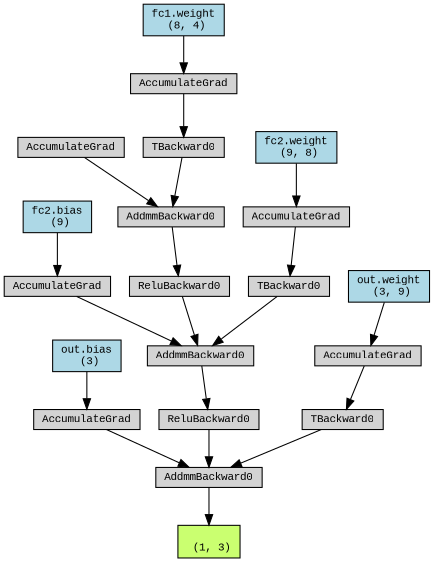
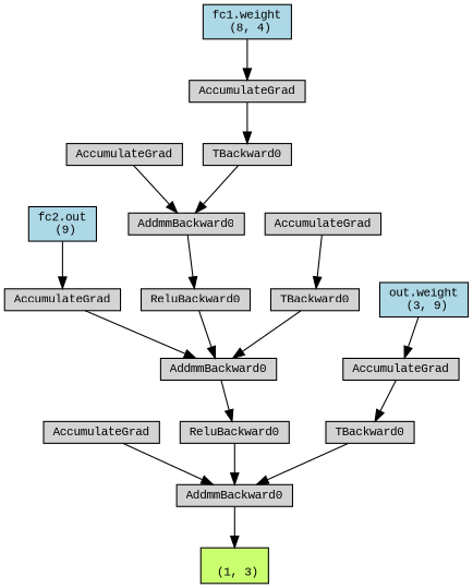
  digraph {
    fontname="Liberation Mono"
    node [align=left fontname="Liberation Mono" fontsize=10 ranksep=0.1 shape=box style=filled]
    edge [fontname="Liberation Mono"]
    n1 [fillcolor=darkolivegreen1 height=0.2 label="\n (1, 3)"]
    n2 [height=0.2 label=AddmmBackward0]
    n3 [height=0.2 label=AccumulateGrad]
-   n4 [fillcolor=lightblue height=0.2 label="out.bias\n (3)"]
    n5 [height=0.2 label=ReluBackward0]
    n6 [height=0.2 label=AddmmBackward0]
    n7 [height=0.2 label=AccumulateGrad]
-   n8 [fillcolor=lightblue height=0.2 label="fc2.bias\n (9)"]
+   n8 [fillcolor=lightblue height=0.2 label="fc2.out\n (9)"]
    n9 [height=0.2 label=ReluBackward0]
    n10 [height=0.2 label=AddmmBackward0]
    n11 [height=0.2 label=AccumulateGrad]
    n12 [height=0.2 label=TBackward0]
    n13 [height=0.2 label=AccumulateGrad]
    n14 [fillcolor=lightblue height=0.2 label="fc1.weight\n (8, 4)"]
    n15 [height=0.2 label=TBackward0]
    n16 [height=0.2 label=AccumulateGrad]
-   n17 [fillcolor=lightblue height=0.2 label="fc2.weight\n (9, 8)"]
    n18 [height=0.2 label=TBackward0]
    n19 [height=0.2 label=AccumulateGrad]
    n20 [fillcolor=lightblue height=0.2 label="out.weight\n (3, 9)"]
    n2 -> n1
    n3 -> n2
-   n4 -> n3
    n5 -> n2
    n6 -> n5
    n7 -> n6
    n8 -> n7
    n9 -> n6
    n10 -> n9
    n11 -> n10
    n12 -> n10
    n13 -> n12
    n14 -> n13
    n15 -> n6
    n16 -> n15
-   n17 -> n16
    n18 -> n2
    n19 -> n18
    n20 -> n19
  }
